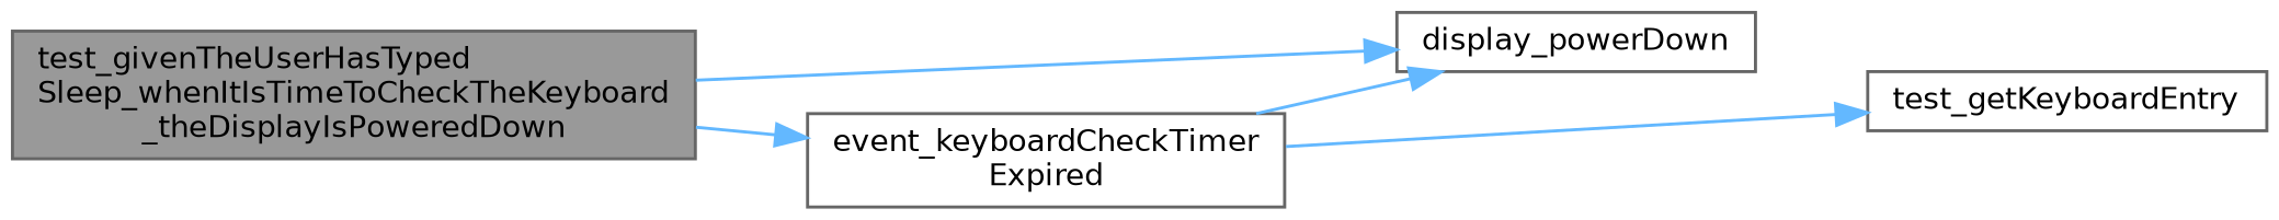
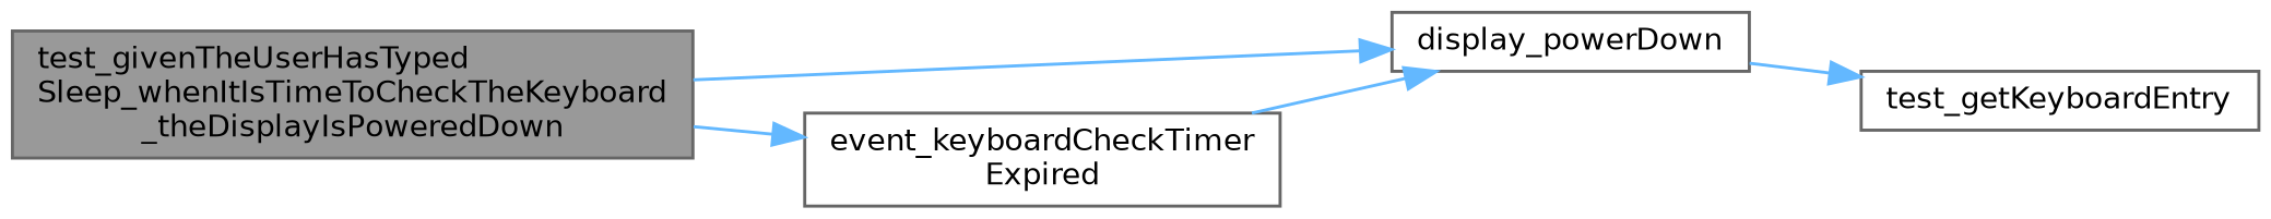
  digraph {
    rankdir=LR
    node [color=grey40 fillcolor=white fontname=Helvetica fontsize=10 shape=box style=filled]
    edge [color=steelblue1 fontname=Helvetica fontsize=10 labelfontname=Helvetica labelfontsize=10 style=solid]
    n1 [color=gray40 fillcolor=grey60 fontcolor=black height=0.2 label="test_givenTheUserHasTyped\lSleep_whenItIsTimeToCheckTheKeyboard\l_theDisplayIsPoweredDown" width=0.4]
    n2 [height=0.2 label=display_powerDown width=0.4]
    n3 [height=0.2 label="event_keyboardCheckTimer\lExpired" width=0.4]
    n4 [height=0.2 label=test_getKeyboardEntry width=0.4]
    n1 -> n2
    n1 -> n3
    n3 -> n2
-   n3 -> n4
+   n2 -> n4
  }
